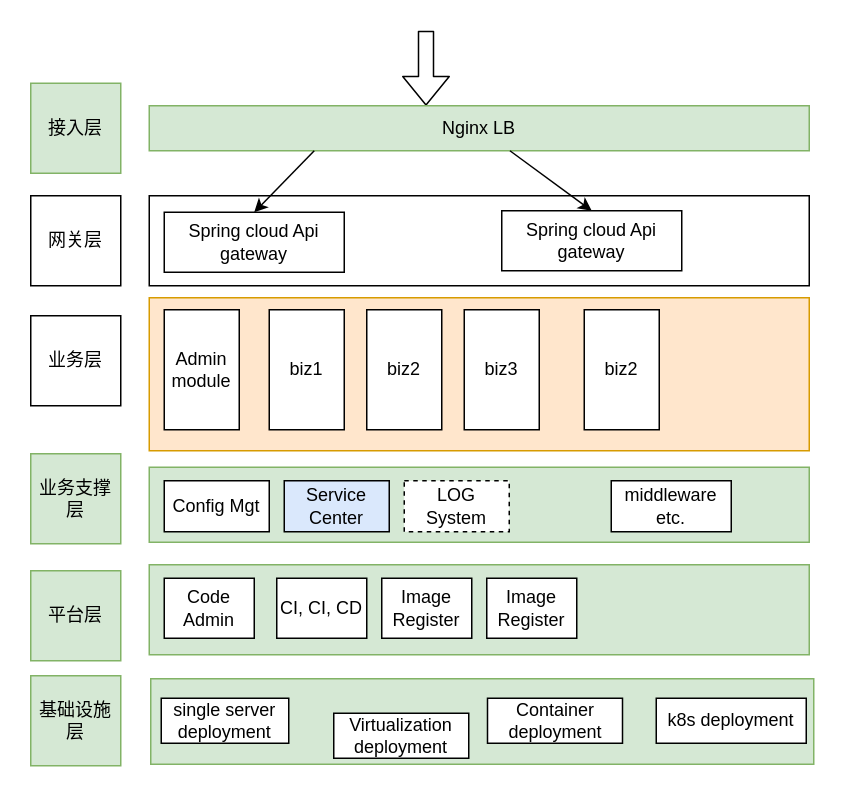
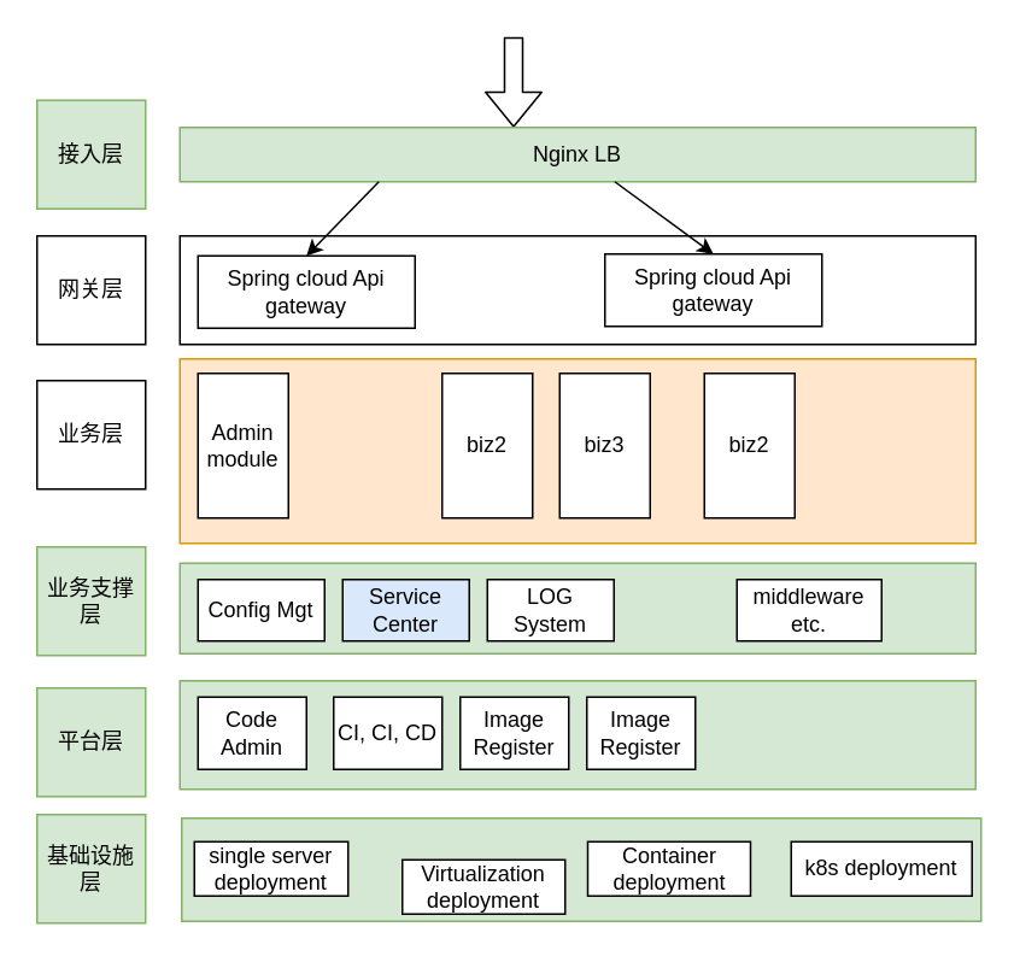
  <mxCell id="0" />
  <mxCell id="1" parent="0" />
  <mxCell id="2" value="" style="rounded=0;whiteSpace=wrap;html=1;fillColor=#d5e8d4;strokeColor=#82b366;" vertex="1" parent="1"><mxGeometry x="100" y="452" width="442" height="57" as="geometry" /></mxCell>
  <mxCell id="3" value="&lt;div align=&quot;left&quot;&gt;&lt;br&gt;&lt;/div&gt;" style="rounded=0;whiteSpace=wrap;html=1;" vertex="1" parent="1"><mxGeometry x="99" y="130" width="440" height="60" as="geometry" /></mxCell>
  <mxCell id="4" value="" style="rounded=0;whiteSpace=wrap;html=1;fillColor=#ffe6cc;strokeColor=#d79b00;" vertex="1" parent="1"><mxGeometry x="99" y="198" width="440" height="102" as="geometry" /></mxCell>
  <mxCell id="5" value="" style="shape=flexArrow;endArrow=classic;html=1;" edge="1" parent="1"><mxGeometry width="50" height="50" relative="1" as="geometry"><mxPoint x="283.5" y="20" as="sourcePoint" /><mxPoint x="283.5" y="70" as="targetPoint" /></mxGeometry></mxCell>
  <mxCell id="6" value="Nginx LB" style="rounded=0;whiteSpace=wrap;html=1;fillColor=#d5e8d4;strokeColor=#82b366;" vertex="1" parent="1"><mxGeometry x="99" y="70" width="440" height="30" as="geometry" /></mxCell>
  <mxCell id="7" value="&lt;div&gt;Spring cloud Api gateway&lt;/div&gt;" style="rounded=0;whiteSpace=wrap;html=1;" vertex="1" parent="1"><mxGeometry x="109" y="141" width="120" height="40" as="geometry" /></mxCell>
  <mxCell id="8" value="&lt;div&gt;Spring cloud Api gateway&lt;/div&gt;" style="rounded=0;whiteSpace=wrap;html=1;" vertex="1" parent="1"><mxGeometry x="334" y="140" width="120" height="40" as="geometry" /></mxCell>
  <mxCell id="9" value="" style="endArrow=classic;html=1;entryX=0.5;entryY=0;entryDx=0;entryDy=0;" edge="1" parent="1" target="7"><mxGeometry width="50" height="50" relative="1" as="geometry"><mxPoint x="209" y="100" as="sourcePoint" /><mxPoint x="109" y="260" as="targetPoint" /></mxGeometry></mxCell>
  <mxCell id="10" value="" style="endArrow=classic;html=1;entryX=0.5;entryY=0;entryDx=0;entryDy=0;" edge="1" parent="1" source="6" target="8"><mxGeometry width="50" height="50" relative="1" as="geometry"><mxPoint x="199" y="460" as="sourcePoint" /><mxPoint x="249" y="410" as="targetPoint" /></mxGeometry></mxCell>
  <mxCell id="11" value="&lt;div&gt;Admin&lt;/div&gt;&lt;div&gt;module&lt;br&gt;&lt;/div&gt;" style="rounded=0;whiteSpace=wrap;html=1;" vertex="1" parent="1"><mxGeometry x="109" y="206" width="50" height="80" as="geometry" /></mxCell>
- <mxCell id="12" value="biz1" style="rounded=0;whiteSpace=wrap;html=1;" vertex="1" parent="1"><mxGeometry x="179" y="206" width="50" height="80" as="geometry" /></mxCell>
  <mxCell id="13" value="biz2" style="rounded=0;whiteSpace=wrap;html=1;" vertex="1" parent="1"><mxGeometry x="244" y="206" width="50" height="80" as="geometry" /></mxCell>
  <mxCell id="14" value="biz3" style="rounded=0;whiteSpace=wrap;html=1;" vertex="1" parent="1"><mxGeometry x="309" y="206" width="50" height="80" as="geometry" /></mxCell>
  <mxCell id="15" value="biz2" style="rounded=0;whiteSpace=wrap;html=1;" vertex="1" parent="1"><mxGeometry x="389" y="206" width="50" height="80" as="geometry" /></mxCell>
  <mxCell id="16" value="single server deployment" style="rounded=0;whiteSpace=wrap;html=1;" vertex="1" parent="1"><mxGeometry x="107" y="465" width="85" height="30" as="geometry" /></mxCell>
  <mxCell id="17" value="Virtualization deployment" style="rounded=0;whiteSpace=wrap;html=1;" vertex="1" parent="1"><mxGeometry x="222" y="475" width="90" height="30" as="geometry" /></mxCell>
  <mxCell id="18" value="Container deployment" style="rounded=0;whiteSpace=wrap;html=1;" vertex="1" parent="1"><mxGeometry x="324.5" y="465" width="90" height="30" as="geometry" /></mxCell>
  <mxCell id="19" value="k8s deployment" style="rounded=0;whiteSpace=wrap;html=1;" vertex="1" parent="1"><mxGeometry x="437" y="465" width="100" height="30" as="geometry" /></mxCell>
  <mxCell id="20" value="" style="rounded=0;whiteSpace=wrap;html=1;fillColor=#d5e8d4;strokeColor=#82b366;" vertex="1" parent="1"><mxGeometry x="99" y="311" width="440" height="50" as="geometry" /></mxCell>
  <mxCell id="21" value="网关层" style="rounded=0;whiteSpace=wrap;html=1;" vertex="1" parent="1"><mxGeometry x="20" y="130" width="60" height="60" as="geometry" /></mxCell>
  <mxCell id="22" value="接入层" style="rounded=0;whiteSpace=wrap;html=1;fillColor=#d5e8d4;strokeColor=#82b366;" vertex="1" parent="1"><mxGeometry x="20" y="55" width="60" height="60" as="geometry" /></mxCell>
  <mxCell id="23" value="业务层" style="rounded=0;whiteSpace=wrap;html=1;" vertex="1" parent="1"><mxGeometry x="20" y="210" width="60" height="60" as="geometry" /></mxCell>
  <mxCell id="24" value="业务支撑层" style="rounded=0;whiteSpace=wrap;html=1;fillColor=#d5e8d4;strokeColor=#82b366;" vertex="1" parent="1"><mxGeometry x="20" y="302" width="60" height="60" as="geometry" /></mxCell>
  <mxCell id="25" value="Config Mgt" style="rounded=0;whiteSpace=wrap;html=1;" vertex="1" parent="1"><mxGeometry x="109" y="320" width="70" height="34" as="geometry" /></mxCell>
  <mxCell id="26" value="平台层" style="rounded=0;whiteSpace=wrap;html=1;fillColor=#d5e8d4;strokeColor=#82b366;" vertex="1" parent="1"><mxGeometry x="20" y="380" width="60" height="60" as="geometry" /></mxCell>
  <mxCell id="27" value="基础设施层" style="rounded=0;whiteSpace=wrap;html=1;fillColor=#d5e8d4;strokeColor=#82b366;" vertex="1" parent="1"><mxGeometry x="20" y="450" width="60" height="60" as="geometry" /></mxCell>
  <mxCell id="28" value="" style="rounded=0;whiteSpace=wrap;html=1;fillColor=#d5e8d4;strokeColor=#82b366;" vertex="1" parent="1"><mxGeometry x="99" y="376" width="440" height="60" as="geometry" /></mxCell>
  <mxCell id="29" value="CI, CI, CD" style="rounded=0;whiteSpace=wrap;html=1;" vertex="1" parent="1"><mxGeometry x="184" y="385" width="60" height="40" as="geometry" /></mxCell>
  <mxCell id="30" value="Code Admin" style="rounded=0;whiteSpace=wrap;html=1;" vertex="1" parent="1"><mxGeometry x="109" y="385" width="60" height="40" as="geometry" /></mxCell>
  <mxCell id="31" value="Image Register" style="rounded=0;whiteSpace=wrap;html=1;" vertex="1" parent="1"><mxGeometry x="254" y="385" width="60" height="40" as="geometry" /></mxCell>
  <mxCell id="32" value="Image Register" style="rounded=0;whiteSpace=wrap;html=1;" vertex="1" parent="1"><mxGeometry x="324" y="385" width="60" height="40" as="geometry" /></mxCell>
  <mxCell id="33" value="Service Center" style="rounded=0;whiteSpace=wrap;html=1;fillColor=#dae8fc;" vertex="1" parent="1"><mxGeometry x="189" y="320" width="70" height="34" as="geometry" /></mxCell>
- <mxCell id="34" value="LOG System" style="rounded=0;whiteSpace=wrap;html=1;dashed=1;" vertex="1" parent="1"><mxGeometry x="269" y="320" width="70" height="34" as="geometry" /></mxCell>
+ <mxCell id="34" value="LOG System" style="rounded=0;whiteSpace=wrap;html=1;" vertex="1" parent="1"><mxGeometry x="269" y="320" width="70" height="34" as="geometry" /></mxCell>
  <mxCell id="35" value="middleware etc." style="rounded=0;whiteSpace=wrap;html=1;" vertex="1" parent="1"><mxGeometry x="407" y="320" width="80" height="34" as="geometry" /></mxCell>
